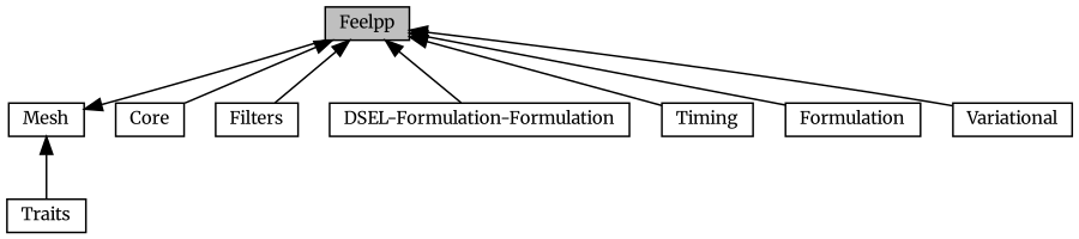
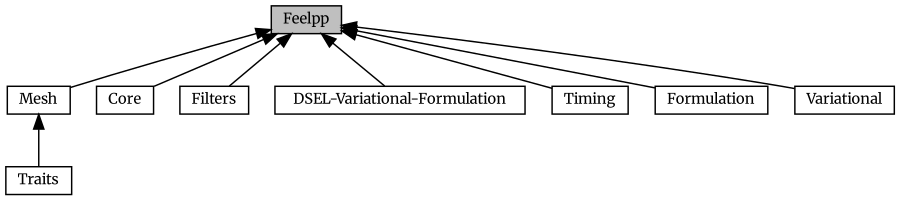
  digraph {
    fontname=Merriweather
    rankdir=TB
    node [color=black fillcolor=white fontname=Merriweather fontsize=10 shape=box style=filled]
    edge [dir=back fontname=Merriweather fontsize=10 labelfontname=Helvetica labelfontsize=10 shape=plaintext style=solid]
    n1 [height=0.2 label=Core width=0.4]
    n2 [height=0.2 label=Filters width=0.4]
    n3 [height=0.2 label=Mesh width=0.4]
    n4 [height=0.2 label=Traits width=0.4]
-   n5 [height=0.2 label="DSEL-Formulation-Formulation" width=0.4]
+   n5 [height=0.2 label="DSEL-Variational-Formulation" width=0.4]
    n6 [height=0.2 label=Timing width=0.4]
    n7 [height=0.2 label=Formulation width=0.4]
    n8 [height=0.2 label=Variational width=0.4]
    n9 [fillcolor=grey75 fontcolor=black height=0.2 label=Feelpp width=0.4]
    n3 -> n4
    n9 -> n1
    n9 -> n2
-   n3 -> n9
+   n9 -> n3
    n9 -> n5
    n9 -> n6
    n9 -> n7
    n9 -> n8
  }
